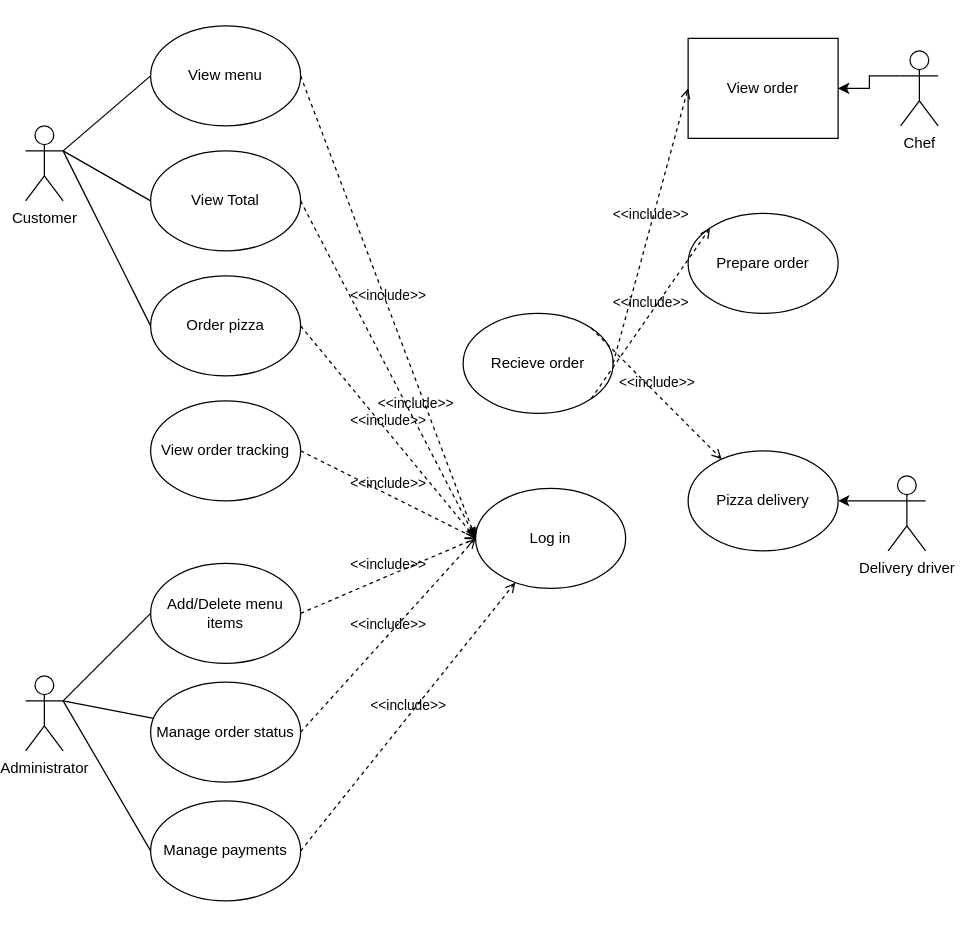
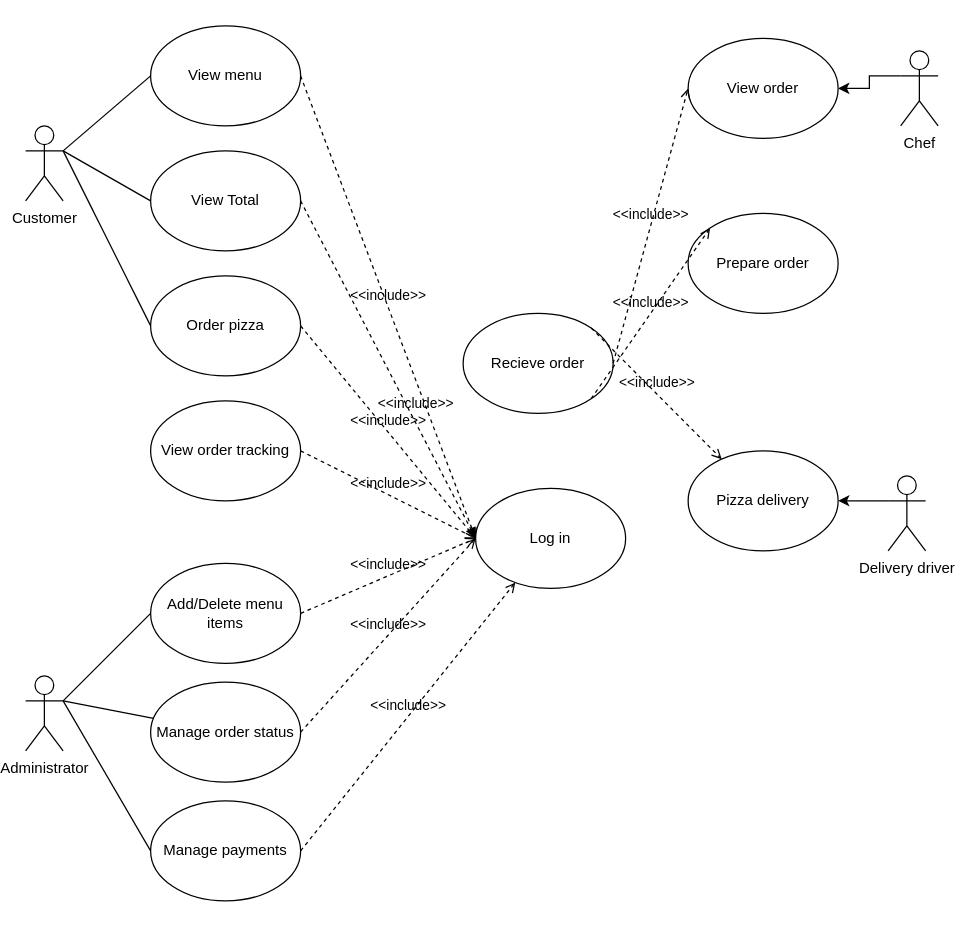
  <mxCell id="0" />
  <mxCell id="1" parent="0" />
  <mxCell id="2" value="Customer" style="shape=umlActor;verticalLabelPosition=bottom;verticalAlign=top;html=1;outlineConnect=0;" vertex="1" parent="1"><mxGeometry x="20" y="100" width="30" height="60" as="geometry" /></mxCell>
  <mxCell id="3" value="Order pizza" style="ellipse;whiteSpace=wrap;html=1;" vertex="1" parent="1"><mxGeometry x="120" y="220" width="120" height="80" as="geometry" /></mxCell>
  <mxCell id="4" value="View Total" style="ellipse;whiteSpace=wrap;html=1;" vertex="1" parent="1"><mxGeometry x="120" y="120" width="120" height="80" as="geometry" /></mxCell>
  <mxCell id="5" value="View menu" style="ellipse;whiteSpace=wrap;html=1;" vertex="1" parent="1"><mxGeometry x="120" y="20" width="120" height="80" as="geometry" /></mxCell>
- <mxCell id="6" value="View order" style="whiteSpace=wrap;html=1;rounded=0;" vertex="1" parent="1"><mxGeometry x="550" y="30" width="120" height="80" as="geometry" /></mxCell>
+ <mxCell id="6" value="View order" style="ellipse;whiteSpace=wrap;html=1;" vertex="1" parent="1"><mxGeometry x="550" y="30" width="120" height="80" as="geometry" /></mxCell>
  <mxCell id="7" value="View order tracking" style="ellipse;whiteSpace=wrap;html=1;" vertex="1" parent="1"><mxGeometry x="120" y="320" width="120" height="80" as="geometry" /></mxCell>
  <mxCell id="8" value="Log in" style="ellipse;whiteSpace=wrap;html=1;" vertex="1" parent="1"><mxGeometry x="380" y="390" width="120" height="80" as="geometry" /></mxCell>
  <mxCell id="9" value="&amp;lt;&amp;lt;include&amp;gt;&amp;gt;" style="edgeStyle=none;html=1;endArrow=open;verticalAlign=bottom;dashed=1;labelBackgroundColor=none;rounded=0;exitX=1;exitY=0.5;exitDx=0;exitDy=0;entryX=0;entryY=0.5;entryDx=0;entryDy=0;" edge="1" parent="1" source="5" target="8"><mxGeometry width="160" relative="1" as="geometry"><mxPoint x="310" y="250" as="sourcePoint" /><mxPoint x="370" y="200" as="targetPoint" /></mxGeometry></mxCell>
  <mxCell id="10" value="&amp;lt;&amp;lt;include&amp;gt;&amp;gt;" style="edgeStyle=none;html=1;endArrow=block;verticalAlign=bottom;dashed=1;labelBackgroundColor=none;rounded=0;exitX=1;exitY=0.5;exitDx=0;exitDy=0;entryX=0;entryY=0.5;entryDx=0;entryDy=0;" edge="1" parent="1" source="4" target="8"><mxGeometry x="0.277" y="3" width="160" relative="1" as="geometry"><mxPoint x="250" y="70" as="sourcePoint" /><mxPoint x="330" y="140" as="targetPoint" /><Array as="points" /><mxPoint as="offset" /></mxGeometry></mxCell>
  <mxCell id="11" value="&amp;lt;&amp;lt;include&amp;gt;&amp;gt;" style="edgeStyle=none;html=1;endArrow=open;verticalAlign=bottom;dashed=1;labelBackgroundColor=none;rounded=0;exitX=1;exitY=0.5;exitDx=0;exitDy=0;entryX=0;entryY=0.5;entryDx=0;entryDy=0;" edge="1" parent="1" source="3" target="8"><mxGeometry width="160" relative="1" as="geometry"><mxPoint x="260" y="80" as="sourcePoint" /><mxPoint x="340" y="150" as="targetPoint" /></mxGeometry></mxCell>
  <mxCell id="12" value="&amp;lt;&amp;lt;include&amp;gt;&amp;gt;" style="edgeStyle=none;html=1;endArrow=open;verticalAlign=bottom;dashed=1;labelBackgroundColor=none;rounded=0;exitX=1;exitY=0.5;exitDx=0;exitDy=0;entryX=0;entryY=0.5;entryDx=0;entryDy=0;" edge="1" parent="1" source="7" target="8"><mxGeometry width="160" relative="1" as="geometry"><mxPoint x="270" y="90" as="sourcePoint" /><mxPoint x="350" y="160" as="targetPoint" /></mxGeometry></mxCell>
  <mxCell id="13" value="" style="edgeStyle=none;html=1;endArrow=none;verticalAlign=bottom;rounded=0;exitX=1;exitY=0.333;exitDx=0;exitDy=0;exitPerimeter=0;entryX=0;entryY=0.5;entryDx=0;entryDy=0;" edge="1" parent="1" source="2" target="5"><mxGeometry width="160" relative="1" as="geometry"><mxPoint x="310" y="250" as="sourcePoint" /><mxPoint x="470" y="250" as="targetPoint" /></mxGeometry></mxCell>
  <mxCell id="14" value="" style="edgeStyle=none;html=1;endArrow=none;verticalAlign=bottom;rounded=0;exitX=1;exitY=0.333;exitDx=0;exitDy=0;exitPerimeter=0;entryX=0;entryY=0.5;entryDx=0;entryDy=0;" edge="1" parent="1" source="2" target="4"><mxGeometry width="160" relative="1" as="geometry"><mxPoint x="310" y="250" as="sourcePoint" /><mxPoint x="470" y="250" as="targetPoint" /></mxGeometry></mxCell>
  <mxCell id="15" value="" style="edgeStyle=none;html=1;endArrow=none;verticalAlign=bottom;rounded=0;exitX=1;exitY=0.333;exitDx=0;exitDy=0;exitPerimeter=0;entryX=0;entryY=0.5;entryDx=0;entryDy=0;" edge="1" parent="1" source="2" target="3"><mxGeometry width="160" relative="1" as="geometry"><mxPoint x="320" y="260" as="sourcePoint" /><mxPoint x="480" y="260" as="targetPoint" /></mxGeometry></mxCell>
  <mxCell id="16" value="Administrator" style="shape=umlActor;html=1;verticalLabelPosition=bottom;verticalAlign=top;align=center;" vertex="1" parent="1"><mxGeometry x="20" y="540" width="30" height="60" as="geometry" /></mxCell>
  <mxCell id="17" value="Add/Delete menu items" style="ellipse;whiteSpace=wrap;html=1;" vertex="1" parent="1"><mxGeometry x="120" y="450" width="120" height="80" as="geometry" /></mxCell>
  <mxCell id="18" value="Manage order status" style="ellipse;whiteSpace=wrap;html=1;" vertex="1" parent="1"><mxGeometry x="120" y="545" width="120" height="80" as="geometry" /></mxCell>
  <mxCell id="19" value="Manage payments" style="ellipse;whiteSpace=wrap;html=1;" vertex="1" parent="1"><mxGeometry x="120" y="640" width="120" height="80" as="geometry" /></mxCell>
  <mxCell id="20" value="&amp;lt;&amp;lt;include&amp;gt;&amp;gt;" style="edgeStyle=none;html=1;endArrow=open;verticalAlign=bottom;dashed=1;labelBackgroundColor=none;rounded=0;exitX=1;exitY=0.5;exitDx=0;exitDy=0;" edge="1" parent="1" source="17"><mxGeometry width="160" relative="1" as="geometry"><mxPoint x="200" y="530" as="sourcePoint" /><mxPoint x="380" y="430" as="targetPoint" /></mxGeometry></mxCell>
  <mxCell id="21" value="&amp;lt;&amp;lt;include&amp;gt;&amp;gt;" style="edgeStyle=none;html=1;endArrow=open;verticalAlign=bottom;dashed=1;labelBackgroundColor=none;rounded=0;exitX=1;exitY=0.5;exitDx=0;exitDy=0;entryX=0;entryY=0.5;entryDx=0;entryDy=0;" edge="1" parent="1" source="18" target="8"><mxGeometry width="160" relative="1" as="geometry"><mxPoint x="200" y="530" as="sourcePoint" /><mxPoint x="360" y="530" as="targetPoint" /></mxGeometry></mxCell>
  <mxCell id="22" value="&amp;lt;&amp;lt;include&amp;gt;&amp;gt;" style="edgeStyle=none;html=1;endArrow=open;verticalAlign=bottom;dashed=1;labelBackgroundColor=none;rounded=0;exitX=1;exitY=0.5;exitDx=0;exitDy=0;" edge="1" parent="1" source="19" target="8"><mxGeometry width="160" relative="1" as="geometry"><mxPoint x="200" y="530" as="sourcePoint" /><mxPoint x="360" y="530" as="targetPoint" /></mxGeometry></mxCell>
  <mxCell id="23" style="edgeStyle=orthogonalEdgeStyle;rounded=0;orthogonalLoop=1;jettySize=auto;html=1;exitX=0;exitY=0.333;exitDx=0;exitDy=0;exitPerimeter=0;" edge="1" parent="1" source="24" target="6"><mxGeometry relative="1" as="geometry" /></mxCell>
  <mxCell id="24" value="Chef" style="shape=umlActor;html=1;verticalLabelPosition=bottom;verticalAlign=top;align=center;" vertex="1" parent="1"><mxGeometry x="720" y="40" width="30" height="60" as="geometry" /></mxCell>
  <mxCell id="25" value="Recieve order" style="ellipse;whiteSpace=wrap;html=1;" vertex="1" parent="1"><mxGeometry x="370" y="250" width="120" height="80" as="geometry" /></mxCell>
  <mxCell id="26" value="Prepare order" style="ellipse;whiteSpace=wrap;html=1;" vertex="1" parent="1"><mxGeometry x="550" y="170" width="120" height="80" as="geometry" /></mxCell>
  <mxCell id="27" value="&amp;lt;&amp;lt;include&amp;gt;&amp;gt;" style="edgeStyle=none;html=1;endArrow=open;verticalAlign=bottom;dashed=1;labelBackgroundColor=none;rounded=0;exitX=1;exitY=0.5;exitDx=0;exitDy=0;entryX=0;entryY=0.5;entryDx=0;entryDy=0;" edge="1" parent="1" source="25" target="6"><mxGeometry width="160" relative="1" as="geometry"><mxPoint x="480" y="190" as="sourcePoint" /><mxPoint x="640" y="190" as="targetPoint" /></mxGeometry></mxCell>
  <mxCell id="28" value="&amp;lt;&amp;lt;include&amp;gt;&amp;gt;" style="edgeStyle=none;html=1;endArrow=open;verticalAlign=bottom;dashed=1;labelBackgroundColor=none;rounded=0;exitX=1;exitY=1;exitDx=0;exitDy=0;entryX=0;entryY=0;entryDx=0;entryDy=0;" edge="1" parent="1" source="25" target="26"><mxGeometry width="160" relative="1" as="geometry"><mxPoint x="480" y="190" as="sourcePoint" /><mxPoint x="640" y="190" as="targetPoint" /></mxGeometry></mxCell>
  <mxCell id="29" value="" style="edgeStyle=none;html=1;endArrow=none;verticalAlign=bottom;rounded=0;exitX=1;exitY=0.333;exitDx=0;exitDy=0;exitPerimeter=0;entryX=0;entryY=0.5;entryDx=0;entryDy=0;" edge="1" parent="1" source="16" target="17"><mxGeometry width="160" relative="1" as="geometry"><mxPoint x="120" y="480" as="sourcePoint" /><mxPoint x="280" y="480" as="targetPoint" /></mxGeometry></mxCell>
  <mxCell id="30" value="" style="edgeStyle=none;html=1;endArrow=none;verticalAlign=bottom;rounded=0;exitX=1;exitY=0.333;exitDx=0;exitDy=0;exitPerimeter=0;" edge="1" parent="1" source="16" target="18"><mxGeometry width="160" relative="1" as="geometry"><mxPoint x="120" y="480" as="sourcePoint" /><mxPoint x="280" y="480" as="targetPoint" /></mxGeometry></mxCell>
  <mxCell id="31" value="" style="edgeStyle=none;html=1;endArrow=none;verticalAlign=bottom;rounded=0;exitX=1;exitY=0.333;exitDx=0;exitDy=0;exitPerimeter=0;entryX=0;entryY=0.5;entryDx=0;entryDy=0;" edge="1" parent="1" source="16" target="19"><mxGeometry width="160" relative="1" as="geometry"><mxPoint x="120" y="480" as="sourcePoint" /><mxPoint x="280" y="480" as="targetPoint" /></mxGeometry></mxCell>
  <mxCell id="32" style="edgeStyle=orthogonalEdgeStyle;rounded=0;orthogonalLoop=1;jettySize=auto;html=1;exitX=0;exitY=0.333;exitDx=0;exitDy=0;exitPerimeter=0;" edge="1" parent="1" source="33" target="34"><mxGeometry relative="1" as="geometry" /></mxCell>
  <mxCell id="33" value="Delivery driver" style="shape=umlActor;html=1;verticalLabelPosition=bottom;verticalAlign=top;align=center;" vertex="1" parent="1"><mxGeometry x="710" y="380" width="30" height="60" as="geometry" /></mxCell>
  <mxCell id="34" value="Pizza delivery" style="ellipse;whiteSpace=wrap;html=1;" vertex="1" parent="1"><mxGeometry x="550" y="360" width="120" height="80" as="geometry" /></mxCell>
  <mxCell id="35" value="&amp;lt;&amp;lt;include&amp;gt;&amp;gt;" style="edgeStyle=none;html=1;endArrow=open;verticalAlign=bottom;dashed=1;labelBackgroundColor=none;rounded=0;exitX=1;exitY=0;exitDx=0;exitDy=0;" edge="1" parent="1" source="25" target="34"><mxGeometry width="160" relative="1" as="geometry"><mxPoint x="520" y="290" as="sourcePoint" /><mxPoint x="680" y="290" as="targetPoint" /></mxGeometry></mxCell>
